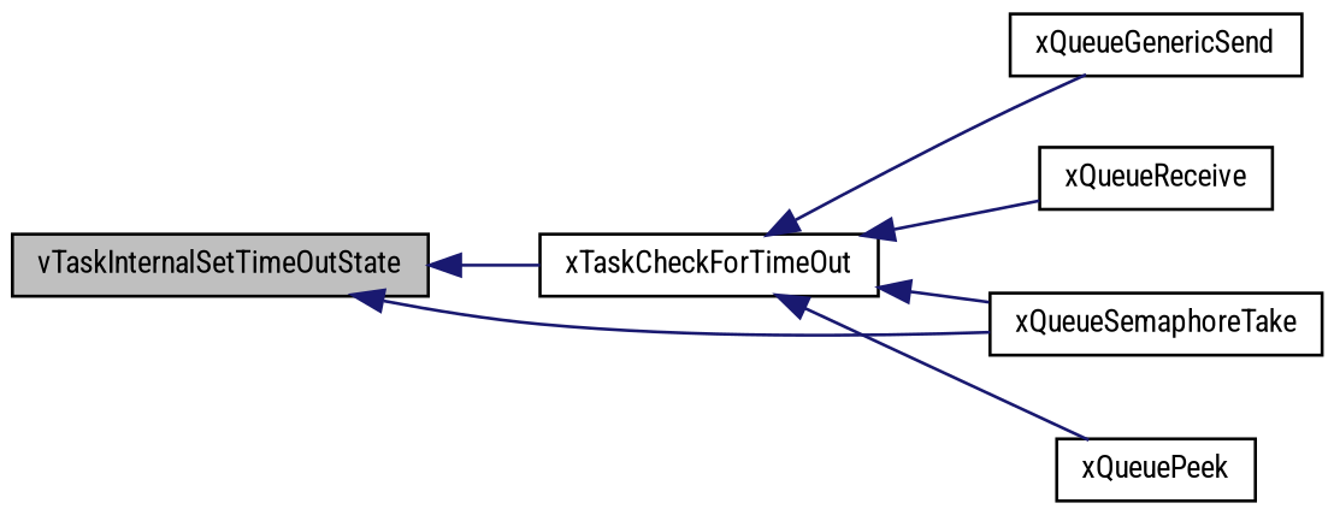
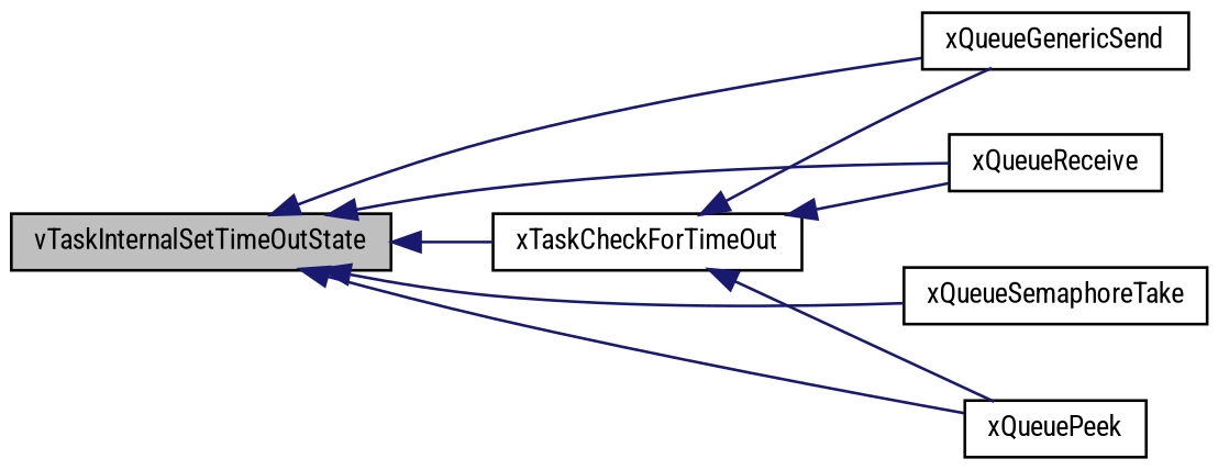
  digraph {
    fontname="Roboto Condensed"
    rankdir=LR
    node [color=black fillcolor=white fontname="Roboto Condensed" fontsize=10 shape=record style=filled]
    edge [color=midnightblue dir=back fontname="Roboto Condensed" fontsize=10 labelfontname=Helvetica labelfontsize=10 style=solid]
    n1 [fillcolor=grey75 fontcolor=black height=0.2 label=vTaskInternalSetTimeOutState width=0.4]
    n2 [height=0.2 label=xQueueGenericSend width=0.4]
    n3 [height=0.2 label=xQueueReceive width=0.4]
    n4 [height=0.2 label=xQueueSemaphoreTake width=0.4]
    n5 [height=0.2 label=xQueuePeek width=0.4]
    n6 [height=0.2 label=xTaskCheckForTimeOut width=0.4]
+   n1 -> n2
+   n1 -> n3
    n1 -> n4
+   n1 -> n5
    n1 -> n6
    n6 -> n2
    n6 -> n3
-   n6 -> n4
    n6 -> n5
  }
